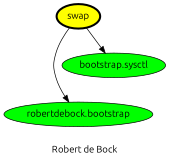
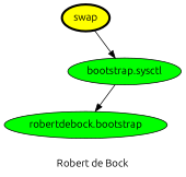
  digraph {
    fontname=Ubuntu
    label="Robert de Bock"
    node [fillcolor=green fontname=Ubuntu style=filled]
    edge [fontname=Ubuntu]
    swap [fillcolor=yellow penwidth=3]
    "robertdebock.bootstrap"
    n3 [label="bootstrap.sysctl"]
-   swap -> "robertdebock.bootstrap"
+   n3 -> "robertdebock.bootstrap"
    swap -> n3
  }
